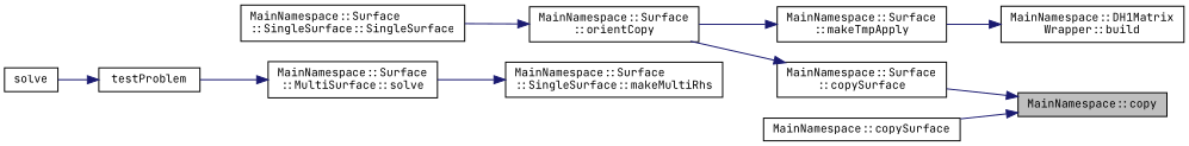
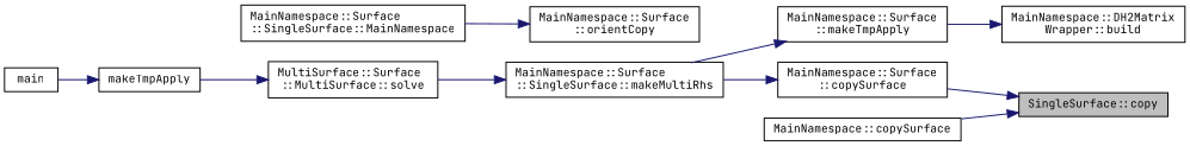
  digraph {
    fontname="JetBrains Mono"
    rankdir=RL
    node [color=black fillcolor=white fontname="JetBrains Mono" fontsize=10 shape=record style=filled]
    edge [color=midnightblue dir=back fontname="JetBrains Mono" fontsize=10 labelfontname=Helvetica labelfontsize=10 style=solid]
-   n1 [fillcolor=grey75 fontcolor=black height=0.2 label="MainNamespace::copy" width=0.4]
+   n1 [fillcolor=grey75 fontcolor=black height=0.2 label="SingleSurface::copy" width=0.4]
    n2 [height=0.2 label="MainNamespace::Surface\l::copySurface" width=0.4]
    n3 [height=0.2 label="MainNamespace::copySurface" width=0.4]
    n4 [height=0.2 label="MainNamespace::Surface\l::orientCopy" width=0.4]
-   n5 [height=0.2 label="MainNamespace::Surface\l::SingleSurface::SingleSurface" width=0.4]
-   n6 [height=0.2 label="MainNamespace::DH1Matrix\lWrapper::build" width=0.4]
+   n5 [height=0.2 label="MainNamespace::Surface\l::SingleSurface::MainNamespace" width=0.4]
+   n6 [height=0.2 label="MainNamespace::DH2Matrix\lWrapper::build" width=0.4]
    n7 [height=0.2 label="MainNamespace::Surface\l::makeTmpApply" width=0.4]
    n8 [height=0.2 label="MainNamespace::Surface\l::SingleSurface::makeMultiRhs" width=0.4]
-   n9 [height=0.2 label="MainNamespace::Surface\l::MultiSurface::solve" width=0.4]
-   n10 [height=0.2 label=testProblem width=0.4]
-   n11 [height=0.2 label=solve width=0.4]
+   n9 [height=0.2 label="MultiSurface::Surface\l::MultiSurface::solve" width=0.4]
+   n10 [height=0.2 label=makeTmpApply width=0.4]
+   n11 [height=0.2 label=main width=0.4]
    n1 -> n2
    n1 -> n3
-   n2 -> n4
+   n2 -> n8
    n4 -> n5
    n6 -> n7
-   n7 -> n4
+   n7 -> n8
    n8 -> n9
    n9 -> n10
    n10 -> n11
  }
